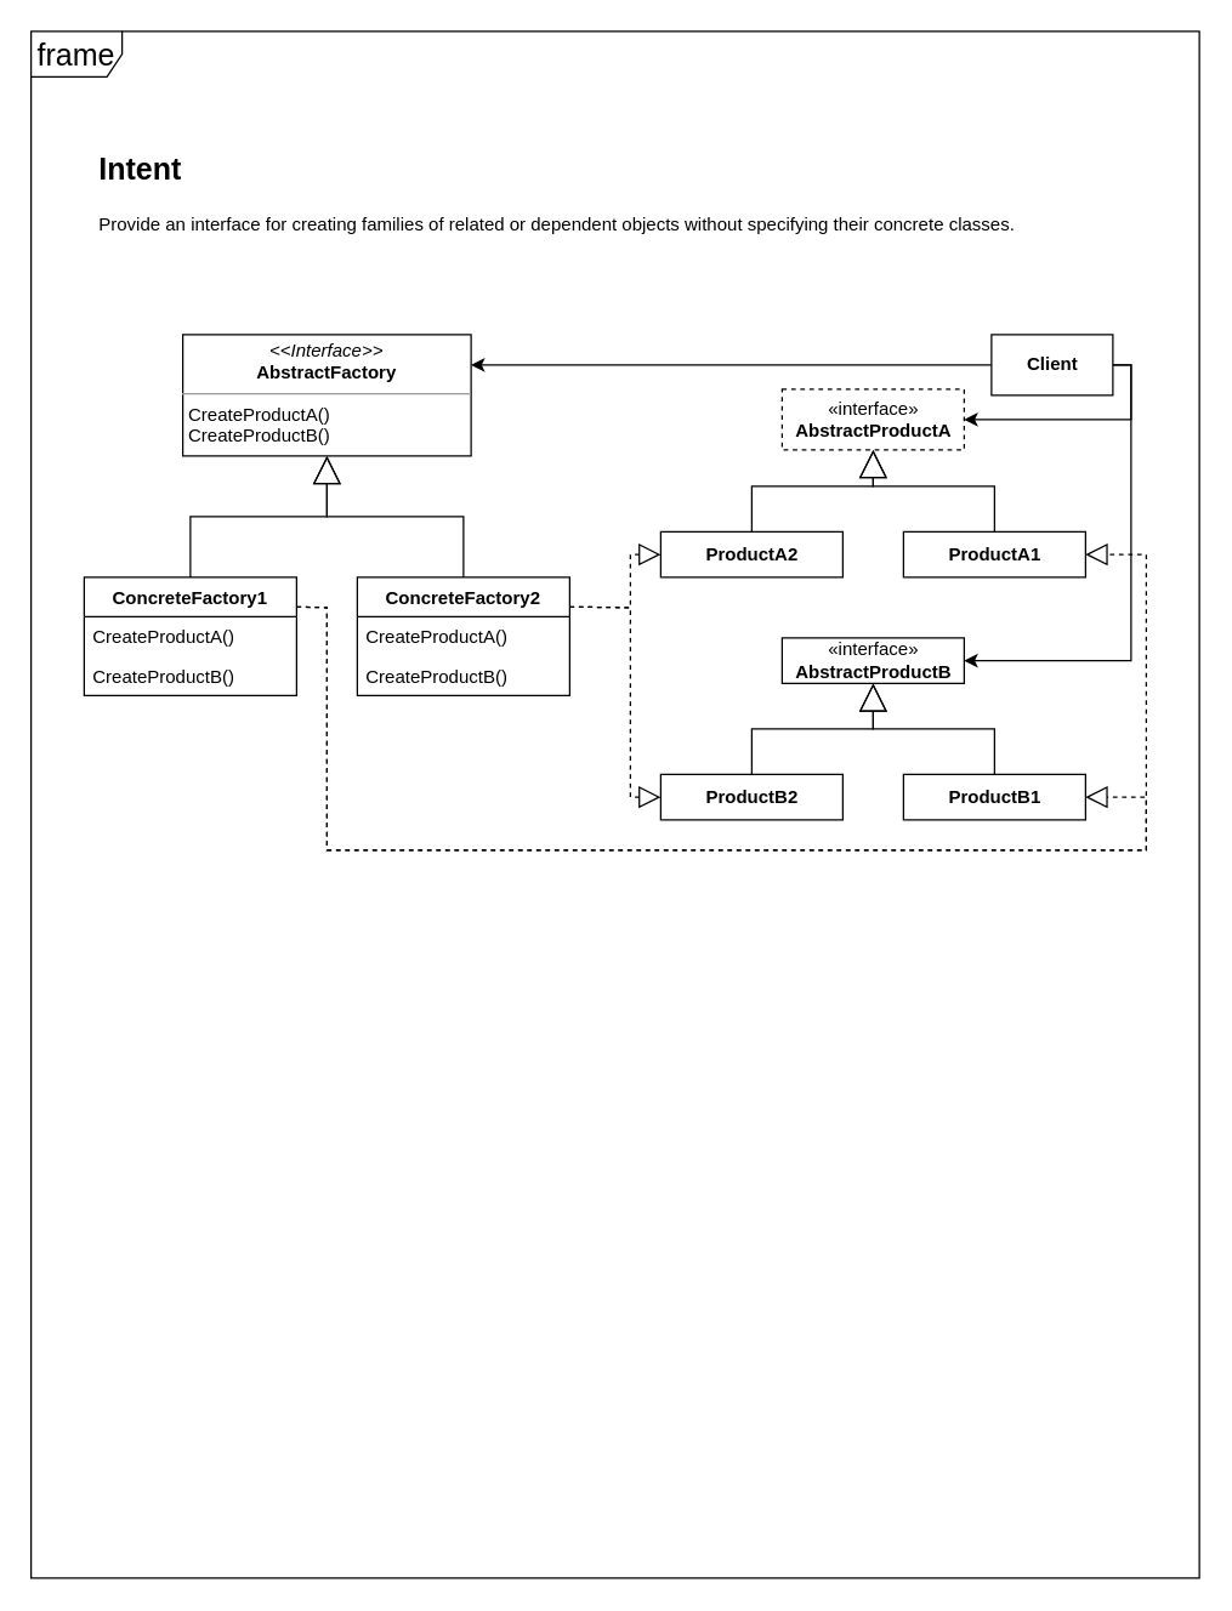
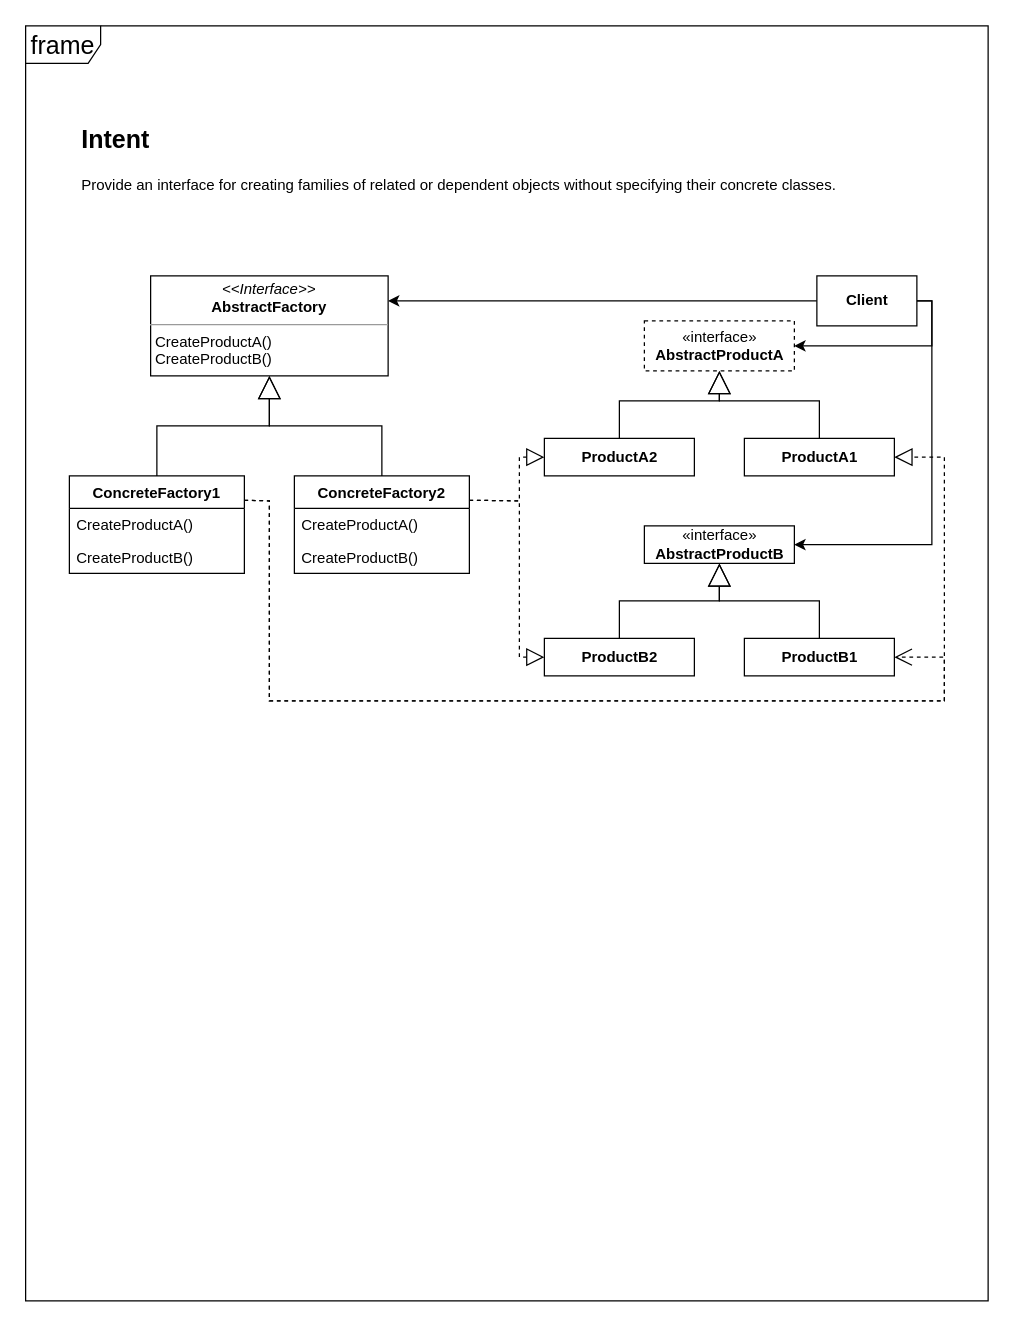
  <mxCell id="0" />
  <mxCell id="1" parent="0" />
  <mxCell id="2" value="frame" style="shape=umlFrame;whiteSpace=wrap;html=1;fontSize=20;" vertex="1" parent="1"><mxGeometry x="20" y="20" width="770" height="1020" as="geometry" /></mxCell>
  <mxCell id="3" style="edgeStyle=orthogonalEdgeStyle;rounded=0;jumpStyle=sharp;orthogonalLoop=1;jettySize=auto;html=1;exitX=1;exitY=0.25;exitDx=0;exitDy=0;entryX=0;entryY=0.5;entryDx=0;entryDy=0;startArrow=classic;startFill=1;endArrow=none;endFill=0;strokeColor=default;" parent="1" source="4" target="29" edge="1"><mxGeometry relative="1" as="geometry" /></mxCell>
  <mxCell id="4" value="&lt;p style=&quot;margin:0px;margin-top:4px;text-align:center;&quot;&gt;&lt;i&gt;&amp;lt;&amp;lt;Interface&amp;gt;&amp;gt;&lt;/i&gt;&lt;br&gt;&lt;b&gt;AbstractFactory&lt;/b&gt;&lt;/p&gt;&lt;hr size=&quot;1&quot;&gt;&lt;p style=&quot;margin:0px;margin-left:4px;&quot;&gt;&lt;/p&gt;&lt;p style=&quot;margin:0px;margin-left:4px;&quot;&gt;CreateProductA()&lt;br&gt;CreateProductB()&lt;br&gt;&lt;/p&gt;" style="verticalAlign=top;align=left;overflow=fill;fontSize=12;fontFamily=Helvetica;html=1;" parent="1" vertex="1"><mxGeometry x="120" y="220" width="190" height="80" as="geometry" /></mxCell>
  <mxCell id="5" value="ConcreteFactory2" style="swimlane;fontStyle=1;childLayout=stackLayout;horizontal=1;startSize=26;fillColor=none;horizontalStack=0;resizeParent=1;resizeParentMax=0;resizeLast=0;collapsible=1;marginBottom=0;" parent="1" vertex="1"><mxGeometry x="235" y="380" width="140" height="78" as="geometry" /></mxCell>
  <mxCell id="6" value="CreateProductA()" style="text;strokeColor=none;fillColor=none;align=left;verticalAlign=top;spacingLeft=4;spacingRight=4;overflow=hidden;rotatable=0;points=[[0,0.5],[1,0.5]];portConstraint=eastwest;" parent="5" vertex="1"><mxGeometry y="26" width="140" height="26" as="geometry" /></mxCell>
  <mxCell id="7" value="CreateProductB()" style="text;strokeColor=none;fillColor=none;align=left;verticalAlign=top;spacingLeft=4;spacingRight=4;overflow=hidden;rotatable=0;points=[[0,0.5],[1,0.5]];portConstraint=eastwest;" parent="5" vertex="1"><mxGeometry y="52" width="140" height="26" as="geometry" /></mxCell>
  <mxCell id="8" value="ConcreteFactory1" style="swimlane;fontStyle=1;childLayout=stackLayout;horizontal=1;startSize=26;fillColor=none;horizontalStack=0;resizeParent=1;resizeParentMax=0;resizeLast=0;collapsible=1;marginBottom=0;" parent="1" vertex="1"><mxGeometry x="55" y="380" width="140" height="78" as="geometry" /></mxCell>
  <mxCell id="9" value="CreateProductA()" style="text;strokeColor=none;fillColor=none;align=left;verticalAlign=top;spacingLeft=4;spacingRight=4;overflow=hidden;rotatable=0;points=[[0,0.5],[1,0.5]];portConstraint=eastwest;" parent="8" vertex="1"><mxGeometry y="26" width="140" height="26" as="geometry" /></mxCell>
  <mxCell id="10" value="CreateProductB()" style="text;strokeColor=none;fillColor=none;align=left;verticalAlign=top;spacingLeft=4;spacingRight=4;overflow=hidden;rotatable=0;points=[[0,0.5],[1,0.5]];portConstraint=eastwest;" parent="8" vertex="1"><mxGeometry y="52" width="140" height="26" as="geometry" /></mxCell>
  <mxCell id="11" value="" style="endArrow=block;endSize=16;endFill=0;html=1;rounded=0;strokeColor=default;entryX=0.5;entryY=1;entryDx=0;entryDy=0;exitX=0.5;exitY=0;exitDx=0;exitDy=0;" parent="1" source="8" target="4" edge="1"><mxGeometry x="0.579" y="-31" width="160" relative="1" as="geometry"><mxPoint x="355" y="390" as="sourcePoint" /><mxPoint x="515" y="390" as="targetPoint" /><Array as="points"><mxPoint x="125" y="340" /><mxPoint x="215" y="340" /></Array><mxPoint x="1" as="offset" /></mxGeometry></mxCell>
  <mxCell id="12" value="" style="endArrow=block;endSize=16;endFill=0;html=1;rounded=0;strokeColor=default;entryX=0.5;entryY=1;entryDx=0;entryDy=0;exitX=0.5;exitY=0;exitDx=0;exitDy=0;" parent="1" source="5" target="4" edge="1"><mxGeometry x="0.103" y="5" width="160" relative="1" as="geometry"><mxPoint x="355" y="390" as="sourcePoint" /><mxPoint x="515" y="390" as="targetPoint" /><Array as="points"><mxPoint x="305" y="340" /><mxPoint x="215" y="340" /></Array><mxPoint as="offset" /></mxGeometry></mxCell>
  <mxCell id="13" value="&lt;b&gt;ProductA1&lt;br&gt;&lt;/b&gt;" style="html=1;" parent="1" vertex="1"><mxGeometry x="595" y="350" width="120" height="30" as="geometry" /></mxCell>
  <mxCell id="14" value="&lt;b&gt;ProductA2&lt;br&gt;&lt;/b&gt;" style="html=1;" parent="1" vertex="1"><mxGeometry x="435" y="350" width="120" height="30" as="geometry" /></mxCell>
  <mxCell id="15" style="edgeStyle=orthogonalEdgeStyle;rounded=0;jumpStyle=sharp;orthogonalLoop=1;jettySize=auto;html=1;exitX=1;exitY=0.5;exitDx=0;exitDy=0;startArrow=classic;startFill=1;endArrow=none;endFill=0;strokeColor=default;entryX=1;entryY=0.5;entryDx=0;entryDy=0;" parent="1" source="16" target="29" edge="1"><mxGeometry relative="1" as="geometry"><mxPoint x="705" y="276" as="targetPoint" /><Array as="points"><mxPoint x="745" y="276" /><mxPoint x="745" y="240" /></Array></mxGeometry></mxCell>
  <mxCell id="16" value="«interface»&lt;br&gt;&lt;b&gt;AbstractProductA&lt;br&gt;&lt;/b&gt;" style="html=1;dashed=1;" parent="1" vertex="1"><mxGeometry x="515" y="256" width="120" height="40" as="geometry" /></mxCell>
  <mxCell id="17" value="" style="endArrow=block;endSize=16;endFill=0;rounded=0;strokeColor=default;entryX=0.5;entryY=1;entryDx=0;entryDy=0;exitX=0.5;exitY=0;exitDx=0;exitDy=0;html=1;" parent="1" source="14" target="16" edge="1"><mxGeometry x="-0.96" y="86" width="160" relative="1" as="geometry"><mxPoint x="325" y="300" as="sourcePoint" /><mxPoint x="485" y="300" as="targetPoint" /><Array as="points"><mxPoint x="495" y="320" /><mxPoint x="575" y="320" /></Array><mxPoint as="offset" /></mxGeometry></mxCell>
  <mxCell id="18" value="" style="endArrow=block;endSize=16;endFill=0;html=1;rounded=0;strokeColor=default;entryX=0.5;entryY=1;entryDx=0;entryDy=0;exitX=0.5;exitY=0;exitDx=0;exitDy=0;" parent="1" source="13" target="16" edge="1"><mxGeometry x="-1" y="-64" width="160" relative="1" as="geometry"><mxPoint x="325" y="300" as="sourcePoint" /><mxPoint x="485" y="300" as="targetPoint" /><Array as="points"><mxPoint x="655" y="320" /><mxPoint x="575" y="320" /></Array><mxPoint x="2" y="1" as="offset" /></mxGeometry></mxCell>
  <mxCell id="19" value="&lt;b&gt;ProductB1&lt;br&gt;&lt;/b&gt;" style="html=1;" parent="1" vertex="1"><mxGeometry x="595" y="510" width="120" height="30" as="geometry" /></mxCell>
  <mxCell id="20" value="&lt;b&gt;ProductB2&lt;br&gt;&lt;/b&gt;" style="html=1;" parent="1" vertex="1"><mxGeometry x="435" y="510" width="120" height="30" as="geometry" /></mxCell>
  <mxCell id="21" style="edgeStyle=orthogonalEdgeStyle;rounded=0;jumpStyle=sharp;orthogonalLoop=1;jettySize=auto;html=1;exitX=1;exitY=0.5;exitDx=0;exitDy=0;entryX=1;entryY=0.5;entryDx=0;entryDy=0;startArrow=classic;startFill=1;endArrow=none;endFill=0;strokeColor=default;" parent="1" source="22" target="29" edge="1"><mxGeometry relative="1" as="geometry"><Array as="points"><mxPoint x="745" y="435" /><mxPoint x="745" y="240" /></Array></mxGeometry></mxCell>
  <mxCell id="22" value="«interface»&lt;br&gt;&lt;b&gt;AbstractProductB&lt;br&gt;&lt;/b&gt;" style="html=1;" parent="1" vertex="1"><mxGeometry x="515" y="420" width="120" height="30" as="geometry" /></mxCell>
  <mxCell id="23" value="" style="endArrow=block;endSize=16;endFill=0;rounded=0;strokeColor=default;entryX=0.5;entryY=1;entryDx=0;entryDy=0;exitX=0.5;exitY=0;exitDx=0;exitDy=0;html=1;" parent="1" source="20" target="22" edge="1"><mxGeometry x="-0.96" y="86" width="160" relative="1" as="geometry"><mxPoint x="325" y="460" as="sourcePoint" /><mxPoint x="485" y="460" as="targetPoint" /><Array as="points"><mxPoint x="495" y="480" /><mxPoint x="575" y="480" /></Array><mxPoint as="offset" /></mxGeometry></mxCell>
  <mxCell id="24" value="" style="endArrow=block;endSize=16;endFill=0;html=1;rounded=0;strokeColor=default;entryX=0.5;entryY=1;entryDx=0;entryDy=0;exitX=0.5;exitY=0;exitDx=0;exitDy=0;" parent="1" source="19" target="22" edge="1"><mxGeometry x="-1" y="-64" width="160" relative="1" as="geometry"><mxPoint x="325" y="460" as="sourcePoint" /><mxPoint x="485" y="460" as="targetPoint" /><Array as="points"><mxPoint x="655" y="480" /><mxPoint x="575" y="480" /></Array><mxPoint x="2" y="1" as="offset" /></mxGeometry></mxCell>
- <mxCell id="25" value="" style="endArrow=block;dashed=1;endFill=0;endSize=12;html=1;rounded=0;strokeColor=default;exitX=1;exitY=0.25;exitDx=0;exitDy=0;entryX=1;entryY=0.5;entryDx=0;entryDy=0;" parent="1" source="8" target="19" edge="1"><mxGeometry width="160" relative="1" as="geometry"><mxPoint x="215" y="390" as="sourcePoint" /><mxPoint x="775" y="500" as="targetPoint" /><Array as="points"><mxPoint x="215" y="400" /><mxPoint x="215" y="560" /><mxPoint x="755" y="560" /><mxPoint x="755" y="525" /></Array></mxGeometry></mxCell>
+ <mxCell id="25" value="" style="endArrow=open;dashed=1;endFill=0;endSize=12;html=1;rounded=0;strokeColor=default;exitX=1;exitY=0.25;exitDx=0;exitDy=0;entryX=1;entryY=0.5;entryDx=0;entryDy=0;" parent="1" source="8" target="19" edge="1"><mxGeometry width="160" relative="1" as="geometry"><mxPoint x="215" y="390" as="sourcePoint" /><mxPoint x="775" y="500" as="targetPoint" /><Array as="points"><mxPoint x="215" y="400" /><mxPoint x="215" y="560" /><mxPoint x="755" y="560" /><mxPoint x="755" y="525" /></Array></mxGeometry></mxCell>
  <mxCell id="26" value="" style="endArrow=block;dashed=1;endFill=0;endSize=12;html=1;rounded=0;strokeColor=default;exitX=1;exitY=0.25;exitDx=0;exitDy=0;entryX=1;entryY=0.5;entryDx=0;entryDy=0;" parent="1" source="8" target="13" edge="1"><mxGeometry width="160" relative="1" as="geometry"><mxPoint x="355" y="500" as="sourcePoint" /><mxPoint x="515" y="500" as="targetPoint" /><Array as="points"><mxPoint x="215" y="400" /><mxPoint x="215" y="560" /><mxPoint x="755" y="560" /><mxPoint x="755" y="365" /></Array></mxGeometry></mxCell>
  <mxCell id="27" value="" style="endArrow=block;dashed=1;endFill=0;endSize=12;html=1;rounded=0;strokeColor=default;exitX=1;exitY=0.25;exitDx=0;exitDy=0;entryX=0;entryY=0.5;entryDx=0;entryDy=0;" parent="1" source="5" target="20" edge="1"><mxGeometry width="160" relative="1" as="geometry"><mxPoint x="355" y="500" as="sourcePoint" /><mxPoint x="515" y="500" as="targetPoint" /><Array as="points"><mxPoint x="415" y="400" /><mxPoint x="415" y="525" /></Array></mxGeometry></mxCell>
  <mxCell id="28" value="" style="endArrow=block;dashed=1;endFill=0;endSize=12;html=1;rounded=0;strokeColor=default;exitX=1;exitY=0.25;exitDx=0;exitDy=0;entryX=0;entryY=0.5;entryDx=0;entryDy=0;" parent="1" source="5" target="14" edge="1"><mxGeometry width="160" relative="1" as="geometry"><mxPoint x="355" y="500" as="sourcePoint" /><mxPoint x="515" y="500" as="targetPoint" /><Array as="points"><mxPoint x="415" y="400" /><mxPoint x="415" y="365" /></Array></mxGeometry></mxCell>
  <mxCell id="29" value="&lt;b&gt;Client&lt;/b&gt;" style="html=1;" parent="1" vertex="1"><mxGeometry x="653" y="220" width="80" height="40" as="geometry" /></mxCell>
  <mxCell id="30" value="&lt;h1&gt;&lt;font style=&quot;font-size: 20px;&quot;&gt;Intent&lt;/font&gt;&lt;/h1&gt;&lt;p&gt;Provide an interface for creating families of related or dependent objects without specifying their concrete classes.&lt;/p&gt;" style="text;html=1;strokeColor=none;fillColor=none;spacing=5;spacingTop=-20;whiteSpace=wrap;overflow=hidden;rounded=0;" vertex="1" parent="1"><mxGeometry x="60" y="90" width="690" height="80" as="geometry" /></mxCell>
